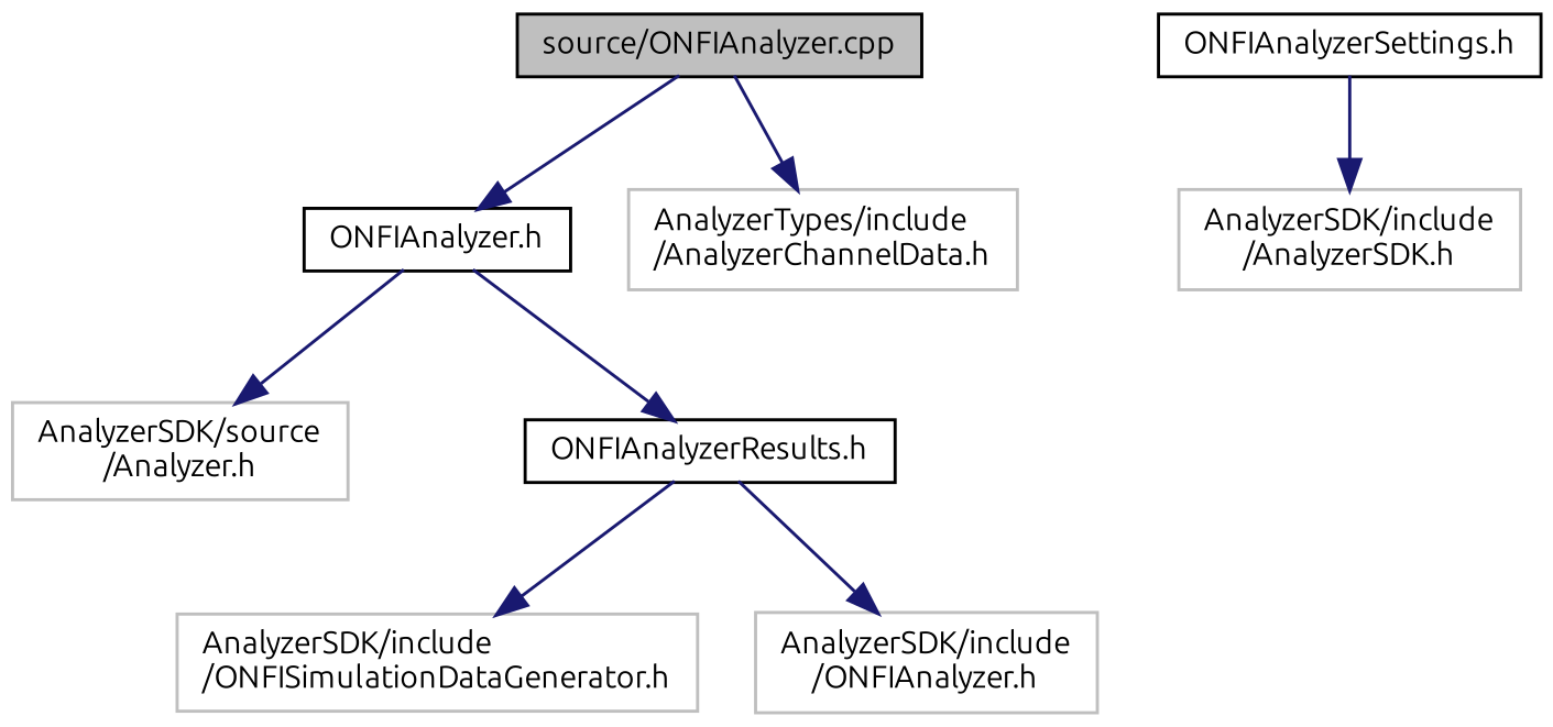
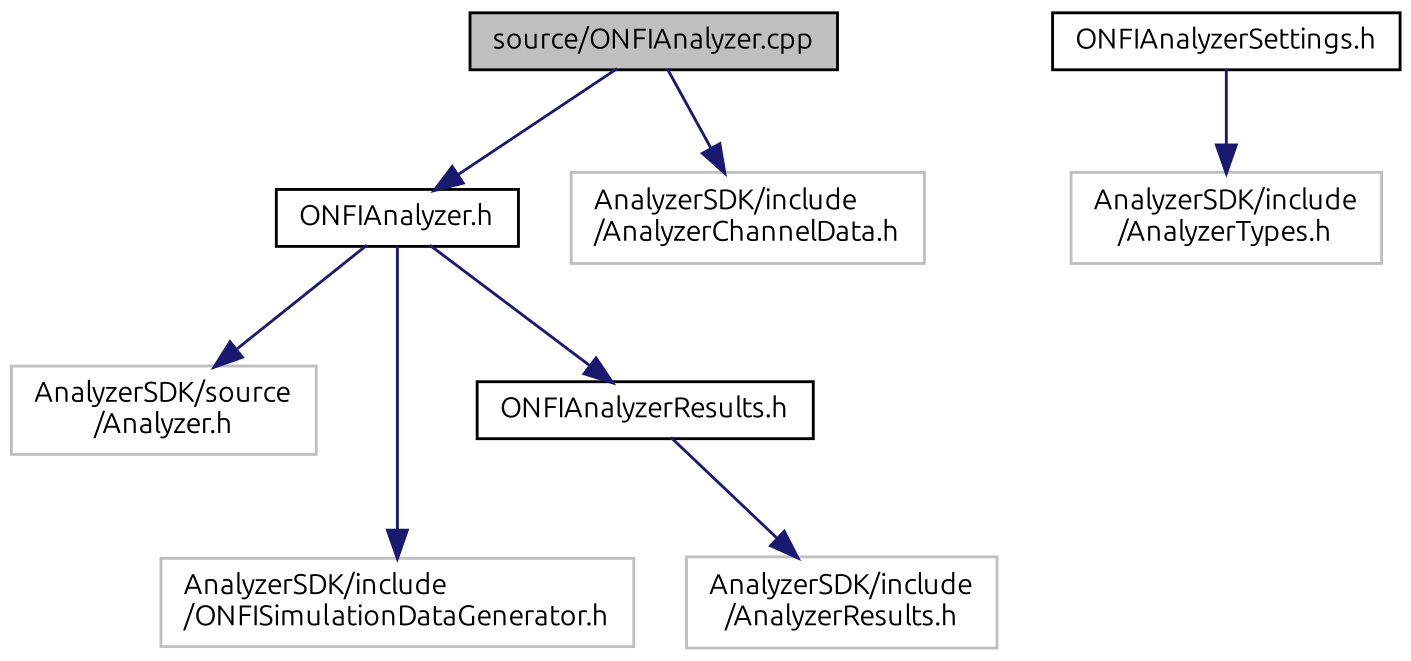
  digraph {
    fontname=Ubuntu
    node [color=grey75 fillcolor=white fontname=Ubuntu fontsize=10 shape=record style=filled]
    edge [color=midnightblue fontname=Ubuntu fontsize=10 labelfontname=Helvetica labelfontsize=10 style=solid]
    n1 [color=black fillcolor=grey75 fontcolor=black height=0.2 label="source/ONFIAnalyzer.cpp" width=0.4]
    n2 [color=black height=0.2 label="ONFIAnalyzer.h" width=0.4]
-   n3 [height=0.2 label="AnalyzerTypes/include\l/AnalyzerChannelData.h" width=0.4]
+   n3 [height=0.2 label="AnalyzerSDK/include\l/AnalyzerChannelData.h" width=0.4]
    n4 [height=0.2 label="AnalyzerSDK/source\l/Analyzer.h" width=0.4]
    n5 [color=black height=0.2 label="ONFIAnalyzerResults.h" width=0.4]
    n6 [height=0.2 label="AnalyzerSDK/include\l/ONFISimulationDataGenerator.h" width=0.4]
    n7 [color=black height=0.2 label="ONFIAnalyzerSettings.h" width=0.4]
-   n8 [height=0.2 label="AnalyzerSDK/include\l/AnalyzerSDK.h" width=0.4]
-   n9 [height=0.2 label="AnalyzerSDK/include\l/ONFIAnalyzer.h" width=0.4]
+   n8 [height=0.2 label="AnalyzerSDK/include\l/AnalyzerTypes.h" width=0.4]
+   n9 [height=0.2 label="AnalyzerSDK/include\l/AnalyzerResults.h" width=0.4]
    n1 -> n2
    n1 -> n3
    n2 -> n4
    n2 -> n5
-   n5 -> n6
+   n2 -> n6
    n5 -> n9
    n7 -> n8
  }
